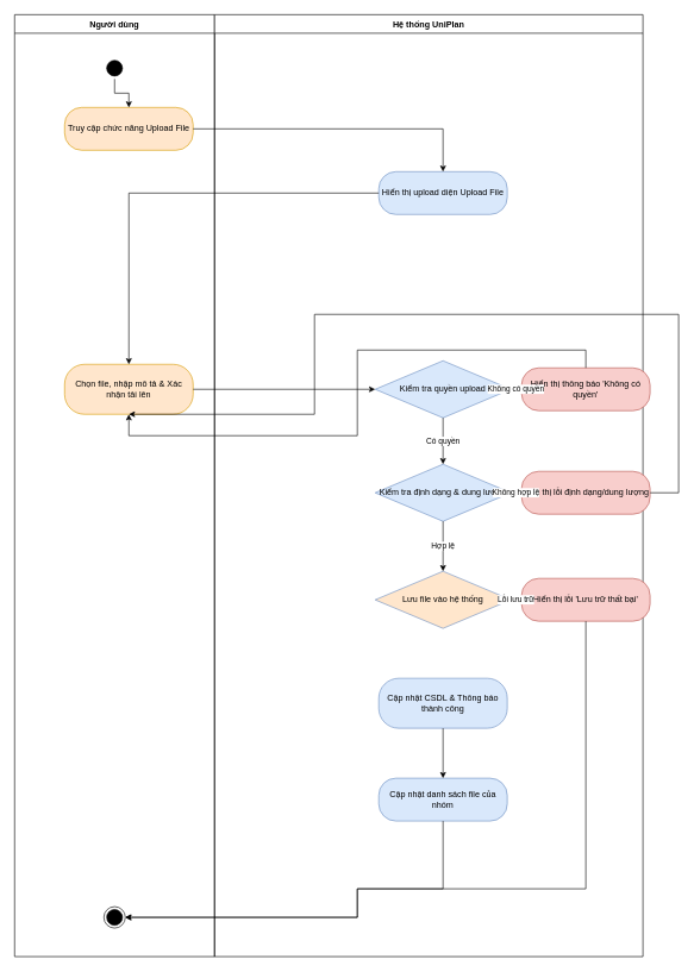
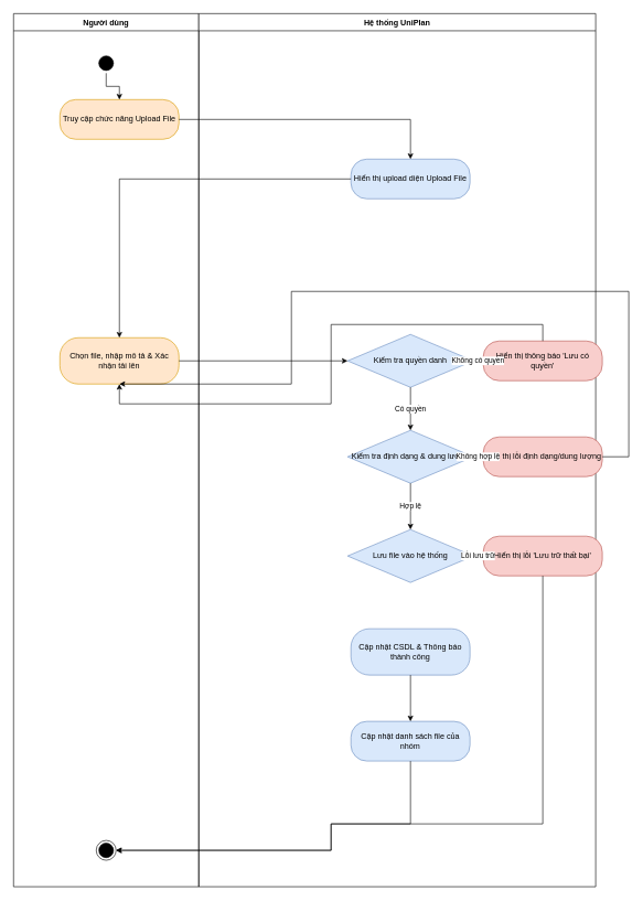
  <mxCell id="0" />
  <mxCell id="1" parent="0" />
  <mxCell id="2" value="Người dùng" style="swimlane;fontStyle=1;align=center;verticalAlign=top;childLayout=stackLayout;horizontal=1;startSize=26;horizontalStack=0;resizeParent=1;resizeParentMax=0;resizeLast=0;collapsible=1;marginBottom=0;whiteSpace=wrap;html=1;fontFamily=Arial;fontSize=12;" parent="1" vertex="1"><mxGeometry x="20" y="20" width="280" height="1320" as="geometry" /></mxCell>
  <mxCell id="3" value="" style="ellipse;html=1;shape=startState;fillColor=#000000;strokeColor=#000000;" parent="2" vertex="1"><mxGeometry x="125" y="60" width="30" height="30" as="geometry" /></mxCell>
  <mxCell id="4" value="Truy cập chức năng Upload File" style="rounded=1;whiteSpace=wrap;html=1;arcSize=40;fillColor=#FFE6CC;strokeColor=#D79B00;verticalAlign=middle;fontFamily=Arial;fontSize=12;" parent="2" vertex="1"><mxGeometry x="70" y="130" width="180" height="60" as="geometry" /></mxCell>
  <mxCell id="5" value="Chọn file, nhập mô tả &amp;amp; Xác nhận tải lên" style="rounded=1;whiteSpace=wrap;html=1;arcSize=40;fillColor=#FFE6CC;strokeColor=#D79B00;verticalAlign=middle;fontFamily=Arial;fontSize=12;" parent="2" vertex="1"><mxGeometry x="70" y="490" width="180" height="70" as="geometry" /></mxCell>
  <mxCell id="6" value="" style="ellipse;html=1;shape=endState;fillColor=#000000;strokeColor=#000000;" parent="2" vertex="1"><mxGeometry x="125" y="1250" width="30" height="30" as="geometry" /></mxCell>
  <mxCell id="7" value="Hệ thống UniPlan" style="swimlane;fontStyle=1;align=center;verticalAlign=top;childLayout=stackLayout;horizontal=1;startSize=26;horizontalStack=0;resizeParent=1;resizeParentMax=0;resizeLast=0;collapsible=1;marginBottom=0;whiteSpace=wrap;html=1;fontFamily=Arial;fontSize=12;" parent="1" vertex="1"><mxGeometry x="300" y="20" width="600" height="1320" as="geometry" /></mxCell>
  <mxCell id="8" value="Hiển thị upload diện Upload File" style="rounded=1;whiteSpace=wrap;html=1;arcSize=40;fillColor=#D9E8FB;strokeColor=#6C8EBF;verticalAlign=middle;fontFamily=Arial;fontSize=12;" parent="7" vertex="1"><mxGeometry x="230" y="220" width="180" height="60" as="geometry" /></mxCell>
- <mxCell id="9" value="Kiểm tra quyền upload" style="rhombus;whiteSpace=wrap;html=1;fillColor=#D9E8FB;strokeColor=#6C8EBF;verticalAlign=middle;fontFamily=Arial;fontSize=12;" parent="7" vertex="1"><mxGeometry x="225" y="485" width="190" height="80" as="geometry" /></mxCell>
+ <mxCell id="9" value="Kiểm tra quyền danh" style="rhombus;whiteSpace=wrap;html=1;fillColor=#D9E8FB;strokeColor=#6C8EBF;verticalAlign=middle;fontFamily=Arial;fontSize=12;" parent="7" vertex="1"><mxGeometry x="225" y="485" width="190" height="80" as="geometry" /></mxCell>
  <mxCell id="10" value="Kiểm tra định dạng &amp;amp; dung lượng" style="rhombus;whiteSpace=wrap;html=1;fillColor=#D9E8FB;strokeColor=#6C8EBF;verticalAlign=middle;fontFamily=Arial;fontSize=12;" parent="7" vertex="1"><mxGeometry x="225" y="630" width="190" height="80" as="geometry" /></mxCell>
- <mxCell id="11" value="Lưu file vào hệ thống" style="rhombus;whiteSpace=wrap;html=1;fillColor=#ffe6cc;strokeColor=#6C8EBF;verticalAlign=middle;fontFamily=Arial;fontSize=12;" parent="7" vertex="1"><mxGeometry x="225" y="780" width="190" height="80" as="geometry" /></mxCell>
+ <mxCell id="11" value="Lưu file vào hệ thống" style="rhombus;whiteSpace=wrap;html=1;fillColor=#D9E8FB;strokeColor=#6C8EBF;verticalAlign=middle;fontFamily=Arial;fontSize=12;" parent="7" vertex="1"><mxGeometry x="225" y="780" width="190" height="80" as="geometry" /></mxCell>
  <mxCell id="12" value="Cập nhật CSDL &amp;amp; Thông báo thành công" style="rounded=1;whiteSpace=wrap;html=1;arcSize=40;fillColor=#D9E8FB;strokeColor=#6C8EBF;verticalAlign=middle;fontFamily=Arial;fontSize=12;" parent="7" vertex="1"><mxGeometry x="230" y="930" width="180" height="70" as="geometry" /></mxCell>
  <mxCell id="13" value="Cập nhật danh sách file của nhóm" style="rounded=1;whiteSpace=wrap;html=1;arcSize=40;fillColor=#D9E8FB;strokeColor=#6C8EBF;verticalAlign=middle;fontFamily=Arial;fontSize=12;" parent="7" vertex="1"><mxGeometry x="230" y="1070" width="180" height="60" as="geometry" /></mxCell>
- <mxCell id="14" value="Hiển thị thông báo 'Không có quyền'" style="rounded=1;whiteSpace=wrap;html=1;arcSize=40;fillColor=#F8CECC;strokeColor=#B85450;verticalAlign=middle;fontFamily=Arial;fontSize=12;" parent="7" vertex="1"><mxGeometry x="430" y="495" width="180" height="60" as="geometry" /></mxCell>
+ <mxCell id="14" value="Hiển thị thông báo 'Lưu có quyền'" style="rounded=1;whiteSpace=wrap;html=1;arcSize=40;fillColor=#F8CECC;strokeColor=#B85450;verticalAlign=middle;fontFamily=Arial;fontSize=12;" parent="7" vertex="1"><mxGeometry x="430" y="495" width="180" height="60" as="geometry" /></mxCell>
  <mxCell id="15" value="Hiển thị lỗi định dạng/dung lượng" style="rounded=1;whiteSpace=wrap;html=1;arcSize=40;fillColor=#F8CECC;strokeColor=#B85450;verticalAlign=middle;fontFamily=Arial;fontSize=12;" parent="7" vertex="1"><mxGeometry x="430" y="640" width="180" height="60" as="geometry" /></mxCell>
  <mxCell id="16" value="Hiển thị lỗi 'Lưu trữ thất bại'" style="rounded=1;whiteSpace=wrap;html=1;arcSize=40;fillColor=#F8CECC;strokeColor=#B85450;verticalAlign=middle;fontFamily=Arial;fontSize=12;" parent="7" vertex="1"><mxGeometry x="430" y="790" width="180" height="60" as="geometry" /></mxCell>
  <mxCell id="17" value="" style="edgeStyle=orthogonalEdgeStyle;endArrow=classic;html=1;rounded=0;" parent="1" source="3" target="4" edge="1"><mxGeometry width="50" height="50" relative="1" as="geometry"><mxPoint x="120" y="70" as="sourcePoint" /><mxPoint x="120" y="110" as="targetPoint" /></mxGeometry></mxCell>
  <mxCell id="18" value="" style="edgeStyle=orthogonalEdgeStyle;endArrow=classic;html=1;rounded=0;" parent="1" source="4" target="8" edge="1"><mxGeometry width="50" height="50" relative="1" as="geometry"><mxPoint x="140" y="170" as="sourcePoint" /><mxPoint x="500" y="230" as="targetPoint" /></mxGeometry></mxCell>
  <mxCell id="19" value="" style="edgeStyle=orthogonalEdgeStyle;endArrow=classic;html=1;rounded=0;" parent="1" source="8" target="5" edge="1"><mxGeometry width="50" height="50" relative="1" as="geometry"><mxPoint x="500" y="260" as="sourcePoint" /><mxPoint x="140" y="505" as="targetPoint" /></mxGeometry></mxCell>
  <mxCell id="20" value="" style="edgeStyle=orthogonalEdgeStyle;endArrow=classic;html=1;rounded=0;" parent="1" source="5" target="9" edge="1"><mxGeometry width="50" height="50" relative="1" as="geometry"><mxPoint x="140" y="540" as="sourcePoint" /><mxPoint x="500" y="505" as="targetPoint" /></mxGeometry></mxCell>
  <mxCell id="21" value="Có quyền" style="edgeStyle=orthogonalEdgeStyle;endArrow=classic;html=1;rounded=0;fontSize=11;labelBackgroundColor=#FFFFFF;" parent="1" source="9" target="10" edge="1"><mxGeometry width="50" height="50" relative="1" as="geometry"><mxPoint x="500" y="545" as="sourcePoint" /><mxPoint x="500" y="610" as="targetPoint" /></mxGeometry></mxCell>
  <mxCell id="22" value="Không có quyền" style="edgeStyle=orthogonalEdgeStyle;endArrow=classic;html=1;rounded=0;fontSize=11;labelBackgroundColor=#FFFFFF;" parent="1" source="9" target="14" edge="1"><mxGeometry width="50" height="50" relative="1" as="geometry"><mxPoint x="395" y="505" as="sourcePoint" /><mxPoint x="410" y="505" as="targetPoint" /></mxGeometry></mxCell>
  <mxCell id="23" value="" style="edgeStyle=orthogonalEdgeStyle;endArrow=classic;html=1;rounded=0;entryX=0.5;entryY=1;entryDx=0;entryDy=0;" parent="1" source="14" target="5" edge="1"><mxGeometry width="50" height="50" relative="1" as="geometry"><mxPoint x="500" y="535" as="sourcePoint" /><mxPoint x="140" y="540" as="targetPoint" /><Array as="points"><mxPoint x="820" y="490" /><mxPoint x="500" y="490" /><mxPoint x="500" y="610" /><mxPoint x="180" y="610" /></Array></mxGeometry></mxCell>
  <mxCell id="24" value="Hợp lệ" style="edgeStyle=orthogonalEdgeStyle;endArrow=classic;html=1;rounded=0;fontSize=11;labelBackgroundColor=#FFFFFF;" parent="1" source="10" target="11" edge="1"><mxGeometry width="50" height="50" relative="1" as="geometry"><mxPoint x="500" y="690" as="sourcePoint" /><mxPoint x="500" y="760" as="targetPoint" /></mxGeometry></mxCell>
  <mxCell id="25" value="Không hợp lệ" style="edgeStyle=orthogonalEdgeStyle;endArrow=classic;html=1;rounded=0;fontSize=11;labelBackgroundColor=#FFFFFF;" parent="1" source="10" target="15" edge="1"><mxGeometry width="50" height="50" relative="1" as="geometry"><mxPoint x="395" y="650" as="sourcePoint" /><mxPoint x="410" y="650" as="targetPoint" /></mxGeometry></mxCell>
  <mxCell id="26" value="" style="edgeStyle=orthogonalEdgeStyle;endArrow=classic;html=1;rounded=0;entryX=0.5;entryY=1;entryDx=0;entryDy=0;" parent="1" source="15" target="5" edge="1"><mxGeometry width="50" height="50" relative="1" as="geometry"><mxPoint x="500" y="680" as="sourcePoint" /><mxPoint x="140" y="540" as="targetPoint" /><Array as="points"><mxPoint x="950" y="690" /><mxPoint x="950" y="440" /><mxPoint x="440" y="440" /><mxPoint x="440" y="580" /></Array></mxGeometry></mxCell>
  <mxCell id="27" value="Lỗi lưu trữ" style="edgeStyle=orthogonalEdgeStyle;endArrow=classic;html=1;rounded=0;fontSize=11;labelBackgroundColor=#FFFFFF;dashed=1;" parent="1" source="11" target="16" edge="1"><mxGeometry width="50" height="50" relative="1" as="geometry"><mxPoint x="395" y="800" as="sourcePoint" /><mxPoint x="410" y="800" as="targetPoint" /></mxGeometry></mxCell>
  <mxCell id="28" value="" style="edgeStyle=orthogonalEdgeStyle;endArrow=classic;html=1;rounded=0;" parent="1" source="12" target="13" edge="1"><mxGeometry width="50" height="50" relative="1" as="geometry"><mxPoint x="500" y="980" as="sourcePoint" /><mxPoint x="500" y="1050" as="targetPoint" /></mxGeometry></mxCell>
  <mxCell id="29" value="" style="edgeStyle=orthogonalEdgeStyle;endArrow=classic;html=1;rounded=0;" parent="1" source="13" target="6" edge="1"><mxGeometry width="50" height="50" relative="1" as="geometry"><mxPoint x="500" y="1110" as="sourcePoint" /><mxPoint x="120" y="1245" as="targetPoint" /><Array as="points"><mxPoint x="500" y="1245" /></Array></mxGeometry></mxCell>
  <mxCell id="30" value="" style="edgeStyle=orthogonalEdgeStyle;endArrow=classic;html=1;rounded=0;" parent="1" source="16" target="6" edge="1"><mxGeometry width="50" height="50" relative="1" as="geometry"><mxPoint x="500" y="830" as="sourcePoint" /><mxPoint x="120" y="1245" as="targetPoint" /><Array as="points"><mxPoint x="500" y="1245" /></Array></mxGeometry></mxCell>
